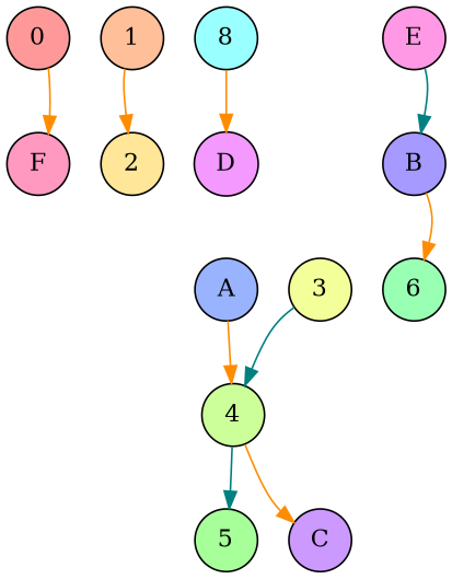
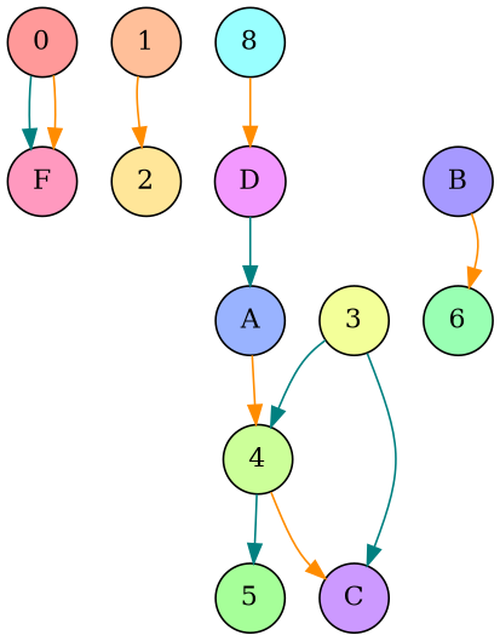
  digraph {
    splines=curved
    node [shape=circle style=filled]
    edge [color=darkorange]
    0 [fillcolor="0.0 0.4 1"]
    F [fillcolor="0.9375 0.4 1"]
    1 [fillcolor="0.0625 0.4 1"]
    2 [fillcolor="0.125 0.4 1"]
    3 [fillcolor="0.1875 0.4 1"]
    4 [fillcolor="0.25 0.4 1"]
    5 [fillcolor="0.3125 0.4 1"]
    C [fillcolor="0.75 0.4 1"]
    6 [fillcolor="0.375 0.4 1"]
-   E [fillcolor="0.875 0.4 1"]
    B [fillcolor="0.6875 0.4 1"]
    8 [fillcolor="0.5 0.4 1"]
    D [fillcolor="0.8125 0.4 1"]
    A [fillcolor="0.625 0.4 1"]
    0 -> F
+   F -> 0 [color=teal]
    1 -> 2
    3 -> 4 [color=teal]
    4 -> 5 [color=teal]
    4 -> C
-   E -> B [color=teal]
+   C -> 3 [color=teal]
    B -> 6
    8 -> D
+   D -> A [color=teal]
    A -> 4
  }
